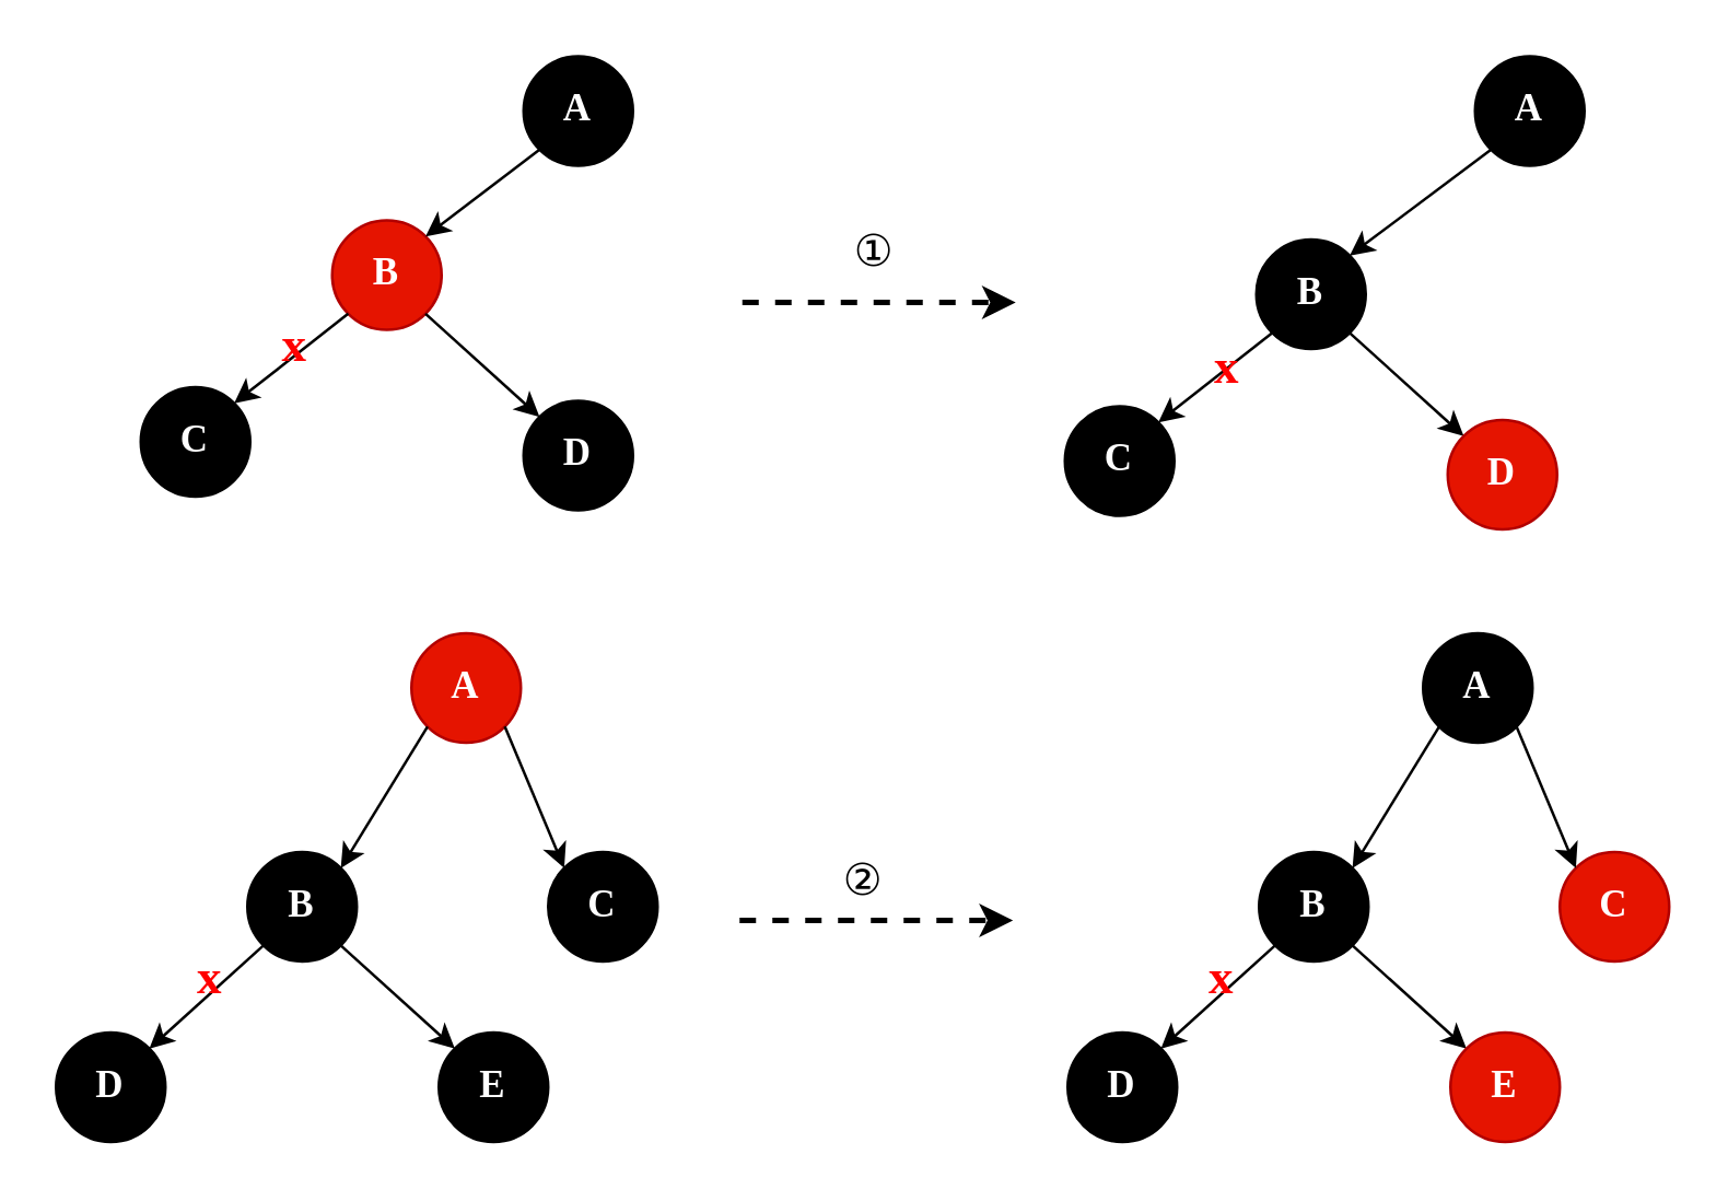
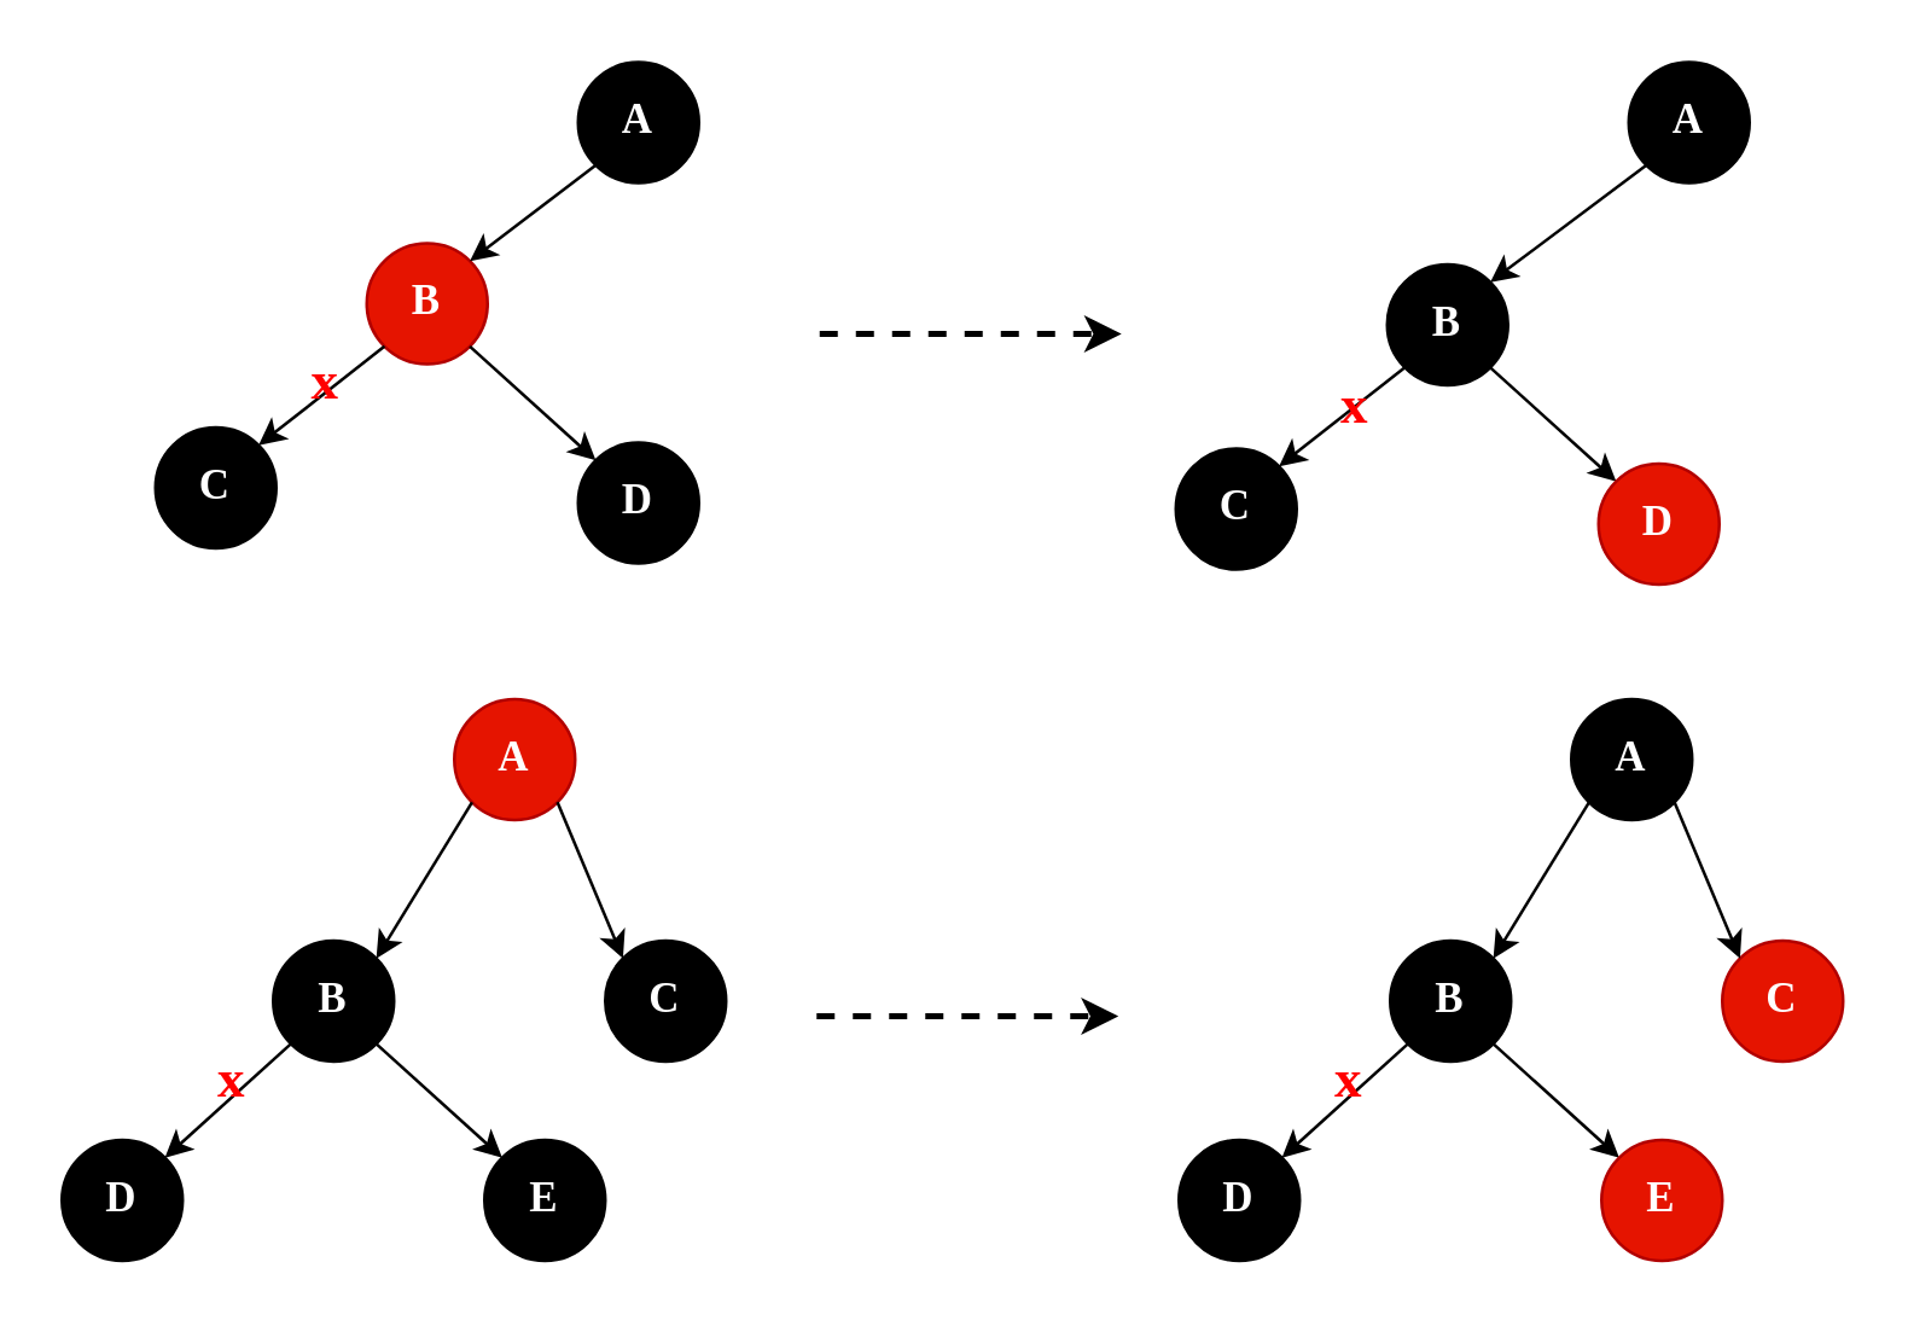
  <mxCell id="0" />
  <mxCell id="1" parent="0" />
  <mxCell id="2" value="&lt;font size=&quot;1&quot; style=&quot;&quot; color=&quot;#ffffff&quot; face=&quot;Verdana&quot;&gt;&lt;b style=&quot;font-size: 14px;&quot;&gt;B&lt;/b&gt;&lt;/font&gt;" style="ellipse;whiteSpace=wrap;html=1;aspect=fixed;fillColor=#e51400;fontColor=#ffffff;strokeColor=#B20000;" parent="1" vertex="1"><mxGeometry x="121" y="80" width="40" height="40" as="geometry" /></mxCell>
  <mxCell id="3" value="&lt;font size=&quot;1&quot; style=&quot;&quot; color=&quot;#ffffff&quot; face=&quot;Verdana&quot;&gt;&lt;b style=&quot;font-size: 14px;&quot;&gt;C&lt;/b&gt;&lt;/font&gt;" style="ellipse;whiteSpace=wrap;html=1;aspect=fixed;fillColor=#000000;" parent="1" vertex="1"><mxGeometry x="51" y="141" width="40" height="40" as="geometry" /></mxCell>
  <mxCell id="4" value="" style="endArrow=classic;html=1;rounded=0;exitX=0;exitY=1;exitDx=0;exitDy=0;entryX=1;entryY=0;entryDx=0;entryDy=0;" parent="1" source="2" target="3" edge="1"><mxGeometry width="50" height="50" relative="1" as="geometry"><mxPoint x="390" y="210" as="sourcePoint" /><mxPoint x="84.142" y="145.858" as="targetPoint" /></mxGeometry></mxCell>
  <mxCell id="5" value="" style="endArrow=classic;html=1;rounded=0;exitX=1;exitY=1;exitDx=0;exitDy=0;entryX=0;entryY=0;entryDx=0;entryDy=0;" parent="1" source="2" target="6" edge="1"><mxGeometry width="50" height="50" relative="1" as="geometry"><mxPoint x="390" y="210" as="sourcePoint" /><mxPoint x="242.617" y="152.122" as="targetPoint" /></mxGeometry></mxCell>
  <mxCell id="6" value="&lt;font size=&quot;1&quot; style=&quot;&quot; color=&quot;#ffffff&quot; face=&quot;Verdana&quot;&gt;&lt;b style=&quot;font-size: 14px;&quot;&gt;D&lt;/b&gt;&lt;/font&gt;" style="ellipse;whiteSpace=wrap;html=1;aspect=fixed;fillColor=#000000;" parent="1" vertex="1"><mxGeometry x="191" y="146" width="40" height="40" as="geometry" /></mxCell>
  <mxCell id="7" value="&lt;font size=&quot;1&quot; style=&quot;&quot; color=&quot;#ffffff&quot; face=&quot;Verdana&quot;&gt;&lt;b style=&quot;font-size: 14px;&quot;&gt;A&lt;/b&gt;&lt;/font&gt;" style="ellipse;whiteSpace=wrap;html=1;aspect=fixed;fillColor=#000000;" vertex="1" parent="1"><mxGeometry x="191" y="20" width="40" height="40" as="geometry" /></mxCell>
  <mxCell id="8" value="" style="endArrow=classic;html=1;rounded=0;exitX=0;exitY=1;exitDx=0;exitDy=0;entryX=1;entryY=0;entryDx=0;entryDy=0;" edge="1" parent="1" source="7" target="2"><mxGeometry width="50" height="50" relative="1" as="geometry"><mxPoint x="301" y="210" as="sourcePoint" /><mxPoint x="351" y="160" as="targetPoint" /></mxGeometry></mxCell>
  <mxCell id="9" value="&lt;font size=&quot;1&quot; style=&quot;&quot; color=&quot;#ffffff&quot; face=&quot;Verdana&quot;&gt;&lt;b style=&quot;font-size: 14px;&quot;&gt;B&lt;/b&gt;&lt;/font&gt;" style="ellipse;whiteSpace=wrap;html=1;aspect=fixed;fillColor=#000000;fontColor=#ffffff;strokeColor=#000000;" vertex="1" parent="1"><mxGeometry x="459" y="87" width="40" height="40" as="geometry" /></mxCell>
  <mxCell id="10" value="&lt;font size=&quot;1&quot; style=&quot;&quot; color=&quot;#ffffff&quot; face=&quot;Verdana&quot;&gt;&lt;b style=&quot;font-size: 14px;&quot;&gt;C&lt;/b&gt;&lt;/font&gt;" style="ellipse;whiteSpace=wrap;html=1;aspect=fixed;fillColor=#000000;" vertex="1" parent="1"><mxGeometry x="389" y="148" width="40" height="40" as="geometry" /></mxCell>
  <mxCell id="11" value="" style="endArrow=classic;html=1;rounded=0;exitX=0;exitY=1;exitDx=0;exitDy=0;entryX=1;entryY=0;entryDx=0;entryDy=0;" edge="1" parent="1" source="9" target="10"><mxGeometry width="50" height="50" relative="1" as="geometry"><mxPoint x="728" y="217" as="sourcePoint" /><mxPoint x="422.142" y="152.858" as="targetPoint" /></mxGeometry></mxCell>
  <mxCell id="12" value="" style="endArrow=classic;html=1;rounded=0;exitX=1;exitY=1;exitDx=0;exitDy=0;entryX=0;entryY=0;entryDx=0;entryDy=0;" edge="1" parent="1" source="9" target="13"><mxGeometry width="50" height="50" relative="1" as="geometry"><mxPoint x="728" y="217" as="sourcePoint" /><mxPoint x="580.617" y="159.122" as="targetPoint" /></mxGeometry></mxCell>
  <mxCell id="13" value="&lt;font size=&quot;1&quot; style=&quot;&quot; color=&quot;#ffffff&quot; face=&quot;Verdana&quot;&gt;&lt;b style=&quot;font-size: 14px;&quot;&gt;D&lt;/b&gt;&lt;/font&gt;" style="ellipse;whiteSpace=wrap;html=1;aspect=fixed;fillColor=#e51400;fontColor=#ffffff;strokeColor=#B20000;" vertex="1" parent="1"><mxGeometry x="529" y="153" width="40" height="40" as="geometry" /></mxCell>
  <mxCell id="14" value="&lt;font size=&quot;1&quot; style=&quot;&quot; color=&quot;#ffffff&quot; face=&quot;Verdana&quot;&gt;&lt;b style=&quot;font-size: 14px;&quot;&gt;A&lt;/b&gt;&lt;/font&gt;" style="ellipse;whiteSpace=wrap;html=1;aspect=fixed;fillColor=#000000;" vertex="1" parent="1"><mxGeometry x="539" y="20" width="40" height="40" as="geometry" /></mxCell>
  <mxCell id="15" value="" style="endArrow=classic;html=1;rounded=0;exitX=0;exitY=1;exitDx=0;exitDy=0;entryX=1;entryY=0;entryDx=0;entryDy=0;" edge="1" parent="1" source="14" target="9"><mxGeometry width="50" height="50" relative="1" as="geometry"><mxPoint x="639" y="217" as="sourcePoint" /><mxPoint x="689" y="167" as="targetPoint" /></mxGeometry></mxCell>
  <mxCell id="16" value="" style="endArrow=classic;html=1;rounded=0;dashed=1;strokeWidth=2;" edge="1" parent="1"><mxGeometry width="50" height="50" relative="1" as="geometry"><mxPoint x="271" y="110" as="sourcePoint" /><mxPoint x="371" y="110" as="targetPoint" /></mxGeometry></mxCell>
  <mxCell id="17" value="&lt;font face=&quot;Verdana&quot; size=&quot;1&quot; color=&quot;#ff0000&quot; style=&quot;&quot;&gt;&lt;b style=&quot;font-size: 18px;&quot;&gt;x&lt;/b&gt;&lt;/font&gt;" style="text;html=1;align=center;verticalAlign=middle;resizable=0;points=[];autosize=1;strokeColor=none;fillColor=none;" vertex="1" parent="1"><mxGeometry x="87" y="106" width="40" height="40" as="geometry" /></mxCell>
  <mxCell id="18" value="&lt;font face=&quot;Verdana&quot; size=&quot;1&quot; color=&quot;#ff0000&quot; style=&quot;&quot;&gt;&lt;b style=&quot;font-size: 18px;&quot;&gt;x&lt;/b&gt;&lt;/font&gt;" style="text;html=1;align=center;verticalAlign=middle;resizable=0;points=[];autosize=1;strokeColor=none;fillColor=none;" vertex="1" parent="1"><mxGeometry x="428" y="114" width="40" height="40" as="geometry" /></mxCell>
  <mxCell id="19" value="&lt;font size=&quot;1&quot; style=&quot;&quot; color=&quot;#ffffff&quot; face=&quot;Verdana&quot;&gt;&lt;b style=&quot;font-size: 14px;&quot;&gt;B&lt;/b&gt;&lt;/font&gt;" style="ellipse;whiteSpace=wrap;html=1;aspect=fixed;fillColor=#000000;fontColor=#ffffff;strokeColor=#000000;" vertex="1" parent="1"><mxGeometry x="90" y="311" width="40" height="40" as="geometry" /></mxCell>
  <mxCell id="20" value="&lt;font size=&quot;1&quot; style=&quot;&quot; color=&quot;#ffffff&quot; face=&quot;Verdana&quot;&gt;&lt;b style=&quot;font-size: 14px;&quot;&gt;D&lt;/b&gt;&lt;/font&gt;" style="ellipse;whiteSpace=wrap;html=1;aspect=fixed;fillColor=#000000;" vertex="1" parent="1"><mxGeometry x="20" y="377" width="40" height="40" as="geometry" /></mxCell>
  <mxCell id="21" value="" style="endArrow=classic;html=1;rounded=0;exitX=0;exitY=1;exitDx=0;exitDy=0;entryX=1;entryY=0;entryDx=0;entryDy=0;" edge="1" parent="1" source="19" target="20"><mxGeometry width="50" height="50" relative="1" as="geometry"><mxPoint x="359" y="441" as="sourcePoint" /><mxPoint x="53.142" y="376.858" as="targetPoint" /></mxGeometry></mxCell>
  <mxCell id="22" value="" style="endArrow=classic;html=1;rounded=0;exitX=1;exitY=1;exitDx=0;exitDy=0;entryX=0;entryY=0;entryDx=0;entryDy=0;" edge="1" parent="1" source="19" target="23"><mxGeometry width="50" height="50" relative="1" as="geometry"><mxPoint x="359" y="441" as="sourcePoint" /><mxPoint x="211.617" y="383.122" as="targetPoint" /></mxGeometry></mxCell>
  <mxCell id="23" value="&lt;font size=&quot;1&quot; style=&quot;&quot; color=&quot;#ffffff&quot; face=&quot;Verdana&quot;&gt;&lt;b style=&quot;font-size: 14px;&quot;&gt;E&lt;/b&gt;&lt;/font&gt;" style="ellipse;whiteSpace=wrap;html=1;aspect=fixed;fillColor=#000000;" vertex="1" parent="1"><mxGeometry x="160" y="377" width="40" height="40" as="geometry" /></mxCell>
  <mxCell id="24" value="&lt;font size=&quot;1&quot; style=&quot;&quot; color=&quot;#ffffff&quot; face=&quot;Verdana&quot;&gt;&lt;b style=&quot;font-size: 14px;&quot;&gt;A&lt;/b&gt;&lt;/font&gt;" style="ellipse;whiteSpace=wrap;html=1;aspect=fixed;fillColor=#e51400;fontColor=#ffffff;strokeColor=#B20000;" vertex="1" parent="1"><mxGeometry x="150" y="231" width="40" height="40" as="geometry" /></mxCell>
  <mxCell id="25" value="" style="endArrow=classic;html=1;rounded=0;exitX=0;exitY=1;exitDx=0;exitDy=0;entryX=1;entryY=0;entryDx=0;entryDy=0;" edge="1" parent="1" source="24" target="19"><mxGeometry width="50" height="50" relative="1" as="geometry"><mxPoint x="270" y="441" as="sourcePoint" /><mxPoint x="320" y="391" as="targetPoint" /></mxGeometry></mxCell>
  <mxCell id="26" value="&lt;font face=&quot;Verdana&quot; size=&quot;1&quot; color=&quot;#ff0000&quot; style=&quot;&quot;&gt;&lt;b style=&quot;font-size: 18px;&quot;&gt;x&lt;/b&gt;&lt;/font&gt;" style="text;html=1;align=center;verticalAlign=middle;resizable=0;points=[];autosize=1;strokeColor=none;fillColor=none;" vertex="1" parent="1"><mxGeometry x="56" y="337" width="40" height="40" as="geometry" /></mxCell>
  <mxCell id="27" value="" style="endArrow=classic;html=1;rounded=0;dashed=1;strokeWidth=2;" edge="1" parent="1"><mxGeometry width="50" height="50" relative="1" as="geometry"><mxPoint x="270" y="336" as="sourcePoint" /><mxPoint x="370" y="336" as="targetPoint" /></mxGeometry></mxCell>
  <mxCell id="28" value="&lt;font size=&quot;1&quot; style=&quot;&quot; color=&quot;#ffffff&quot; face=&quot;Verdana&quot;&gt;&lt;b style=&quot;font-size: 14px;&quot;&gt;C&lt;/b&gt;&lt;/font&gt;" style="ellipse;whiteSpace=wrap;html=1;aspect=fixed;fillColor=#000000;fontColor=#ffffff;strokeColor=#000000;" vertex="1" parent="1"><mxGeometry x="200" y="311" width="40" height="40" as="geometry" /></mxCell>
  <mxCell id="29" value="" style="endArrow=classic;html=1;rounded=0;exitX=1;exitY=1;exitDx=0;exitDy=0;entryX=0;entryY=0;entryDx=0;entryDy=0;" edge="1" parent="1" source="24" target="28"><mxGeometry width="50" height="50" relative="1" as="geometry"><mxPoint x="270" y="231" as="sourcePoint" /><mxPoint x="320" y="181" as="targetPoint" /></mxGeometry></mxCell>
  <mxCell id="30" value="&lt;font size=&quot;1&quot; style=&quot;&quot; color=&quot;#ffffff&quot; face=&quot;Verdana&quot;&gt;&lt;b style=&quot;font-size: 14px;&quot;&gt;B&lt;/b&gt;&lt;/font&gt;" style="ellipse;whiteSpace=wrap;html=1;aspect=fixed;fillColor=#000000;fontColor=#ffffff;strokeColor=#000000;" vertex="1" parent="1"><mxGeometry x="460" y="311" width="40" height="40" as="geometry" /></mxCell>
  <mxCell id="31" value="&lt;font size=&quot;1&quot; style=&quot;&quot; color=&quot;#ffffff&quot; face=&quot;Verdana&quot;&gt;&lt;b style=&quot;font-size: 14px;&quot;&gt;D&lt;/b&gt;&lt;/font&gt;" style="ellipse;whiteSpace=wrap;html=1;aspect=fixed;fillColor=#000000;" vertex="1" parent="1"><mxGeometry x="390" y="377" width="40" height="40" as="geometry" /></mxCell>
  <mxCell id="32" value="" style="endArrow=classic;html=1;rounded=0;exitX=0;exitY=1;exitDx=0;exitDy=0;entryX=1;entryY=0;entryDx=0;entryDy=0;" edge="1" parent="1" source="30" target="31"><mxGeometry width="50" height="50" relative="1" as="geometry"><mxPoint x="729" y="441" as="sourcePoint" /><mxPoint x="423.142" y="376.858" as="targetPoint" /></mxGeometry></mxCell>
  <mxCell id="33" value="" style="endArrow=classic;html=1;rounded=0;exitX=1;exitY=1;exitDx=0;exitDy=0;entryX=0;entryY=0;entryDx=0;entryDy=0;" edge="1" parent="1" source="30" target="34"><mxGeometry width="50" height="50" relative="1" as="geometry"><mxPoint x="729" y="441" as="sourcePoint" /><mxPoint x="581.617" y="383.122" as="targetPoint" /></mxGeometry></mxCell>
  <mxCell id="34" value="&lt;font size=&quot;1&quot; style=&quot;&quot; color=&quot;#ffffff&quot; face=&quot;Verdana&quot;&gt;&lt;b style=&quot;font-size: 14px;&quot;&gt;E&lt;/b&gt;&lt;/font&gt;" style="ellipse;whiteSpace=wrap;html=1;aspect=fixed;fillColor=#e51400;fontColor=#ffffff;strokeColor=#B20000;" vertex="1" parent="1"><mxGeometry x="530" y="377" width="40" height="40" as="geometry" /></mxCell>
  <mxCell id="35" value="&lt;font size=&quot;1&quot; style=&quot;&quot; color=&quot;#ffffff&quot; face=&quot;Verdana&quot;&gt;&lt;b style=&quot;font-size: 14px;&quot;&gt;A&lt;/b&gt;&lt;/font&gt;" style="ellipse;whiteSpace=wrap;html=1;aspect=fixed;fillColor=#000000;fontColor=#ffffff;strokeColor=#000000;" vertex="1" parent="1"><mxGeometry x="520" y="231" width="40" height="40" as="geometry" /></mxCell>
  <mxCell id="36" value="" style="endArrow=classic;html=1;rounded=0;exitX=0;exitY=1;exitDx=0;exitDy=0;entryX=1;entryY=0;entryDx=0;entryDy=0;" edge="1" parent="1" source="35" target="30"><mxGeometry width="50" height="50" relative="1" as="geometry"><mxPoint x="640" y="441" as="sourcePoint" /><mxPoint x="690" y="391" as="targetPoint" /></mxGeometry></mxCell>
  <mxCell id="37" value="&lt;font face=&quot;Verdana&quot; size=&quot;1&quot; color=&quot;#ff0000&quot; style=&quot;&quot;&gt;&lt;b style=&quot;font-size: 18px;&quot;&gt;x&lt;/b&gt;&lt;/font&gt;" style="text;html=1;align=center;verticalAlign=middle;resizable=0;points=[];autosize=1;strokeColor=none;fillColor=none;" vertex="1" parent="1"><mxGeometry x="426" y="337" width="40" height="40" as="geometry" /></mxCell>
  <mxCell id="38" value="&lt;font size=&quot;1&quot; style=&quot;&quot; color=&quot;#ffffff&quot; face=&quot;Verdana&quot;&gt;&lt;b style=&quot;font-size: 14px;&quot;&gt;C&lt;/b&gt;&lt;/font&gt;" style="ellipse;whiteSpace=wrap;html=1;aspect=fixed;fillColor=#e51400;fontColor=#ffffff;strokeColor=#B20000;" vertex="1" parent="1"><mxGeometry x="570" y="311" width="40" height="40" as="geometry" /></mxCell>
  <mxCell id="39" value="" style="endArrow=classic;html=1;rounded=0;exitX=1;exitY=1;exitDx=0;exitDy=0;entryX=0;entryY=0;entryDx=0;entryDy=0;" edge="1" parent="1" source="35" target="38"><mxGeometry width="50" height="50" relative="1" as="geometry"><mxPoint x="640" y="231" as="sourcePoint" /><mxPoint x="690" y="181" as="targetPoint" /></mxGeometry></mxCell>
- <mxCell id="40" value="&lt;font style=&quot;font-size: 16px;&quot;&gt;①&lt;/font&gt;" style="text;html=1;align=center;verticalAlign=middle;resizable=0;points=[];autosize=1;strokeColor=none;fillColor=none;" vertex="1" parent="1"><mxGeometry x="299" y="76" width="40" height="30" as="geometry" /></mxCell>
- <mxCell id="41" value="&lt;font style=&quot;font-size: 16px;&quot;&gt;②&lt;/font&gt;" style="text;html=1;align=center;verticalAlign=middle;resizable=0;points=[];autosize=1;strokeColor=none;fillColor=none;" vertex="1" parent="1"><mxGeometry x="295" y="306" width="40" height="30" as="geometry" /></mxCell>
